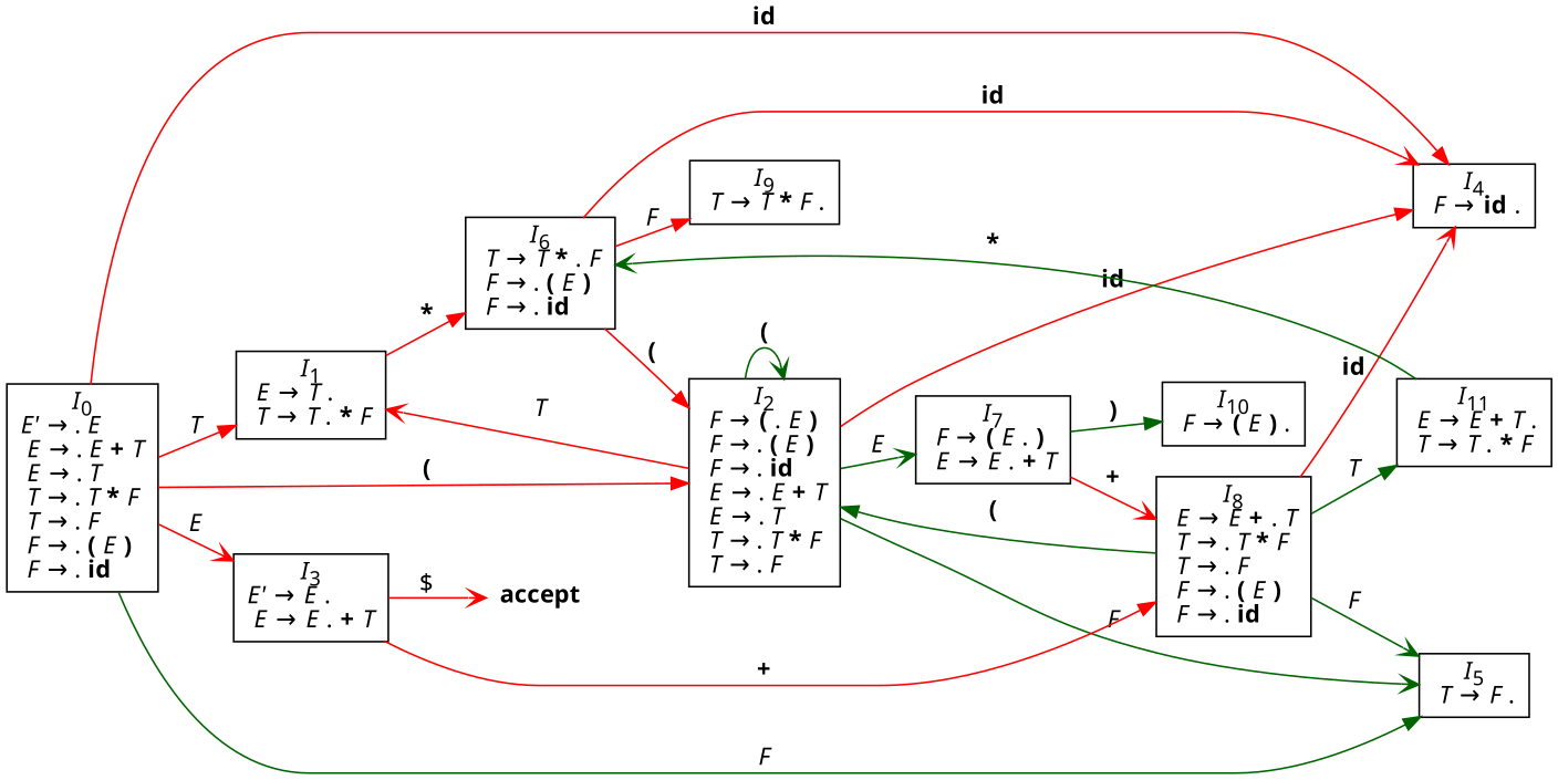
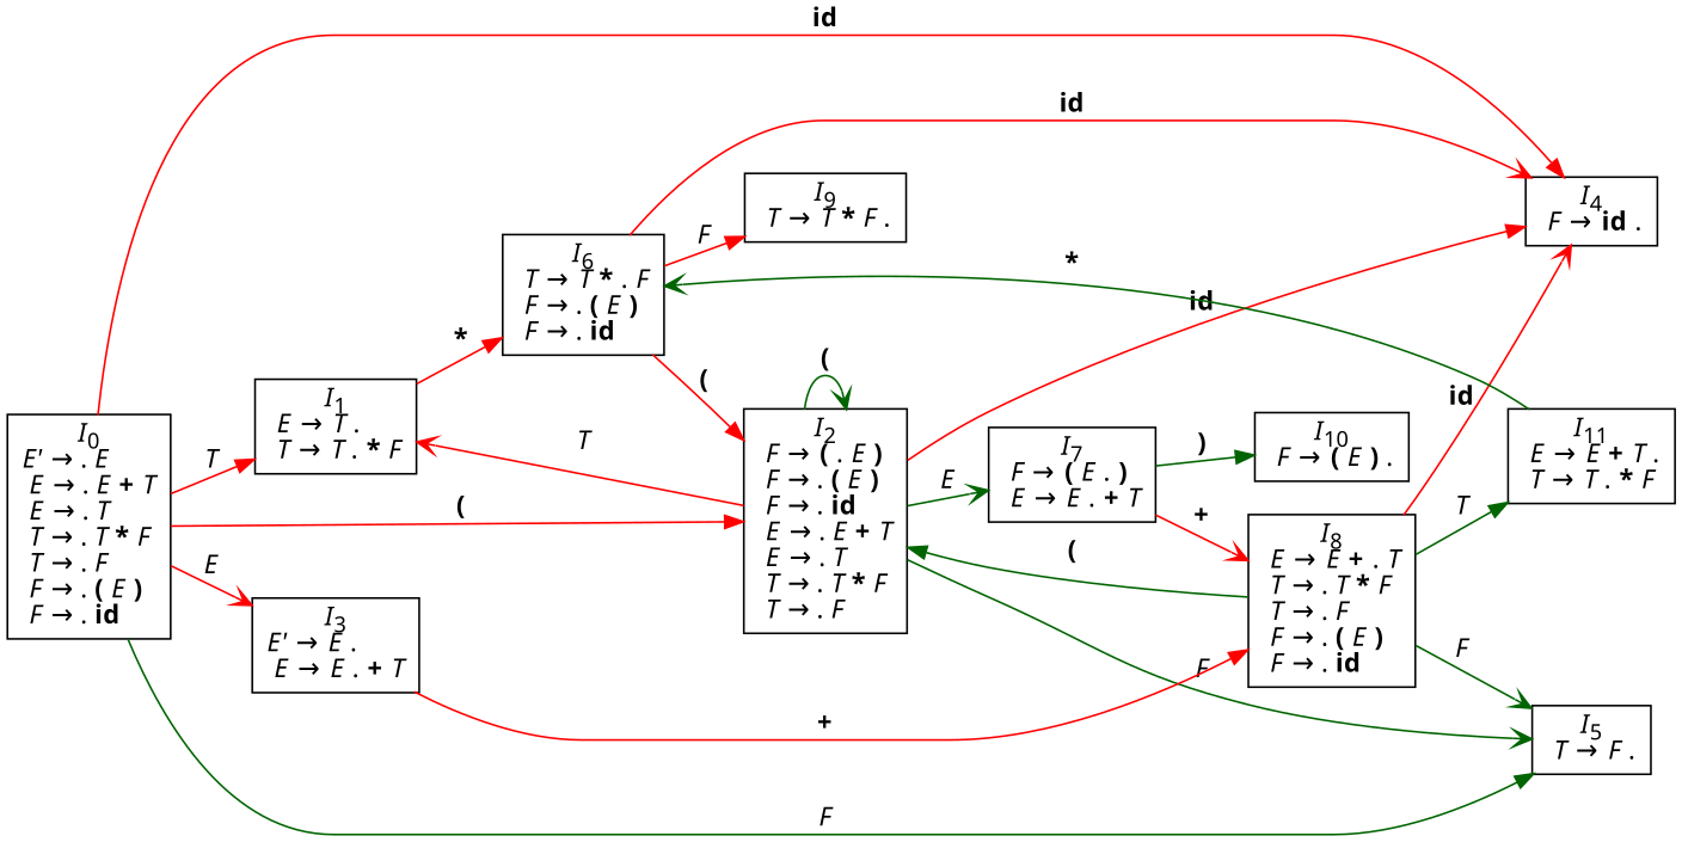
  digraph {
    rankdir=LR
    fontname="Noto Sans"
    node [shape=record fontname="Noto Sans"]
    edge [color=red arrowhead=normal fontname="Noto Sans"]
    n1 [label=<<I>I</I><SUB>0</SUB><BR/><I>E'</I> &#8594; . <I>E</I><BR ALIGN="LEFT"/><I> E</I> &#8594; . <I>E</I> <B>+</B> <I>T</I><BR ALIGN="LEFT"/><I> E</I> &#8594; . <I>T</I><BR ALIGN="LEFT"/><I> T</I> &#8594; . <I>T</I> <B>*</B> <I>F</I><BR ALIGN="LEFT"/><I> T</I> &#8594; . <I>F</I><BR ALIGN="LEFT"/><I> F</I> &#8594; . <B>(</B> <I>E</I> <B>)</B><BR ALIGN="LEFT"/><I> F</I> &#8594; . <B>id</B><BR ALIGN="LEFT"/>>]
    n2 [label=<<I>I</I><SUB>1</SUB><BR/><I> E</I> &#8594; <I>T</I> .<BR ALIGN="LEFT"/><I> T</I> &#8594; <I>T</I> . <B>*</B> <I>F</I><BR ALIGN="LEFT"/>>]
    n3 [label=<<I>I</I><SUB>2</SUB><BR/><I> F</I> &#8594; <B>(</B> . <I>E</I> <B>)</B><BR ALIGN="LEFT"/><I> F</I> &#8594; . <B>(</B> <I>E</I> <B>)</B><BR ALIGN="LEFT"/><I> F</I> &#8594; . <B>id</B><BR ALIGN="LEFT"/><I> E</I> &#8594; . <I>E</I> <B>+</B> <I>T</I><BR ALIGN="LEFT"/><I> E</I> &#8594; . <I>T</I><BR ALIGN="LEFT"/><I> T</I> &#8594; . <I>T</I> <B>*</B> <I>F</I><BR ALIGN="LEFT"/><I> T</I> &#8594; . <I>F</I><BR ALIGN="LEFT"/>>]
    n4 [label=<<I>I</I><SUB>3</SUB><BR/><I>E'</I> &#8594; <I>E</I> .<BR ALIGN="LEFT"/><I> E</I> &#8594; <I>E</I> . <B>+</B> <I>T</I><BR ALIGN="LEFT"/>>]
    n5 [label=<<I>I</I><SUB>4</SUB><BR/><I> F</I> &#8594; <B>id</B> .<BR ALIGN="LEFT"/>>]
    n6 [label=<<I>I</I><SUB>5</SUB><BR/><I> T</I> &#8594; <I>F</I> .<BR ALIGN="LEFT"/>>]
    n7 [label=<<I>I</I><SUB>6</SUB><BR/><I> T</I> &#8594; <I>T</I> <B>*</B> . <I>F</I><BR ALIGN="LEFT"/><I> F</I> &#8594; . <B>(</B> <I>E</I> <B>)</B><BR ALIGN="LEFT"/><I> F</I> &#8594; . <B>id</B><BR ALIGN="LEFT"/>>]
    n8 [label=<<I>I</I><SUB>7</SUB><BR/><I> F</I> &#8594; <B>(</B> <I>E</I> . <B>)</B><BR ALIGN="LEFT"/><I> E</I> &#8594; <I>E</I> . <B>+</B> <I>T</I><BR ALIGN="LEFT"/>>]
    n9 [label=<<I>I</I><SUB>8</SUB><BR/><I> E</I> &#8594; <I>E</I> <B>+</B> . <I>T</I><BR ALIGN="LEFT"/><I> T</I> &#8594; . <I>T</I> <B>*</B> <I>F</I><BR ALIGN="LEFT"/><I> T</I> &#8594; . <I>F</I><BR ALIGN="LEFT"/><I> F</I> &#8594; . <B>(</B> <I>E</I> <B>)</B><BR ALIGN="LEFT"/><I> F</I> &#8594; . <B>id</B><BR ALIGN="LEFT"/>>]
-   n10 [label=<<B>accept</B>> shape=none]
    n11 [label=<<I>I</I><SUB>9</SUB><BR/><I> T</I> &#8594; <I>T</I> <B>*</B> <I>F</I> .<BR ALIGN="LEFT"/>>]
    n12 [label=<<I>I</I><SUB>10</SUB><BR/><I> F</I> &#8594; <B>(</B> <I>E</I> <B>)</B> .<BR ALIGN="LEFT"/>>]
    n13 [label=<<I>I</I><SUB>11</SUB><BR/><I> E</I> &#8594; <I>E</I> <B>+</B> <I>T</I> .<BR ALIGN="LEFT"/><I> T</I> &#8594; <I>T</I> . <B>*</B> <I>F</I><BR ALIGN="LEFT"/>>]
    n1 -> n2 [label=<<I>T</I>>]
    n1 -> n3 [label=<<B>(</B>>]
    n1 -> n4 [label=<<I>E</I>> arrowhead=vee]
    n1 -> n5 [label=<<B>id</B>>]
    n1 -> n6 [label=<<I>F</I>> color=darkgreen]
    n2 -> n7 [label=<<B>*</B>>]
    n3 -> n2 [label=<<I>T</I>> arrowhead=vee]
    n3 -> n3 [label=<<B>(</B>> color=darkgreen arrowhead=vee]
    n3 -> n5 [label=<<B>id</B>>]
    n3 -> n6 [label=<<I>F</I>> color=darkgreen arrowhead=vee]
    n3 -> n8 [label=<<I>E</I>> color=darkgreen arrowhead=vee]
    n4 -> n9 [label=<<B>+</B>>]
-   n4 -> n10 [label="$" arrowhead=vee]
    n7 -> n3 [label=<<B>(</B>>]
    n7 -> n5 [label=<<B>id</B>> arrowhead=vee]
    n7 -> n11 [label=<<I>F</I>>]
    n8 -> n9 [label=<<B>+</B>> arrowhead=vee]
    n8 -> n12 [label=<<B>)</B>> color=darkgreen]
    n9 -> n3 [label=<<B>(</B>> color=darkgreen]
    n9 -> n5 [label=<<B>id</B>> arrowhead=vee]
    n9 -> n6 [label=<<I>F</I>> color=darkgreen arrowhead=vee]
    n9 -> n13 [label=<<I>T</I>> color=darkgreen]
    n13 -> n7 [label=<<B>*</B>> color=darkgreen arrowhead=vee]
  }
